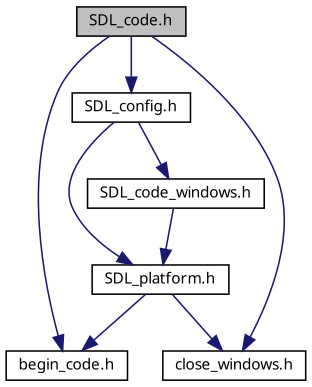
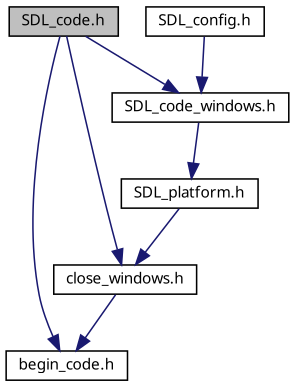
  digraph {
    fontname="Noto Sans"
    node [color=black fillcolor=white fontname="Noto Sans" fontsize=10 shape=record style=filled]
    edge [color=midnightblue fontname="Noto Sans" fontsize=10 labelfontname=FreeSans labelfontsize=10 style=solid]
    n1 [fillcolor=grey75 fontcolor=black height=0.2 label="SDL_code.h" width=0.4]
    n2 [height=0.2 label="SDL_config.h" width=0.4]
    n3 [height=0.2 label="begin_code.h" width=0.4]
    n4 [height=0.2 label="close_windows.h" width=0.4]
    n5 [height=0.2 label="SDL_platform.h" width=0.4]
    n6 [height=0.2 label="SDL_code_windows.h" width=0.4]
-   n1 -> n2
+   n1 -> n6
    n1 -> n3
    n1 -> n4
-   n2 -> n5
    n2 -> n6
-   n5 -> n3
+   n4 -> n3
    n5 -> n4
    n6 -> n5
  }
